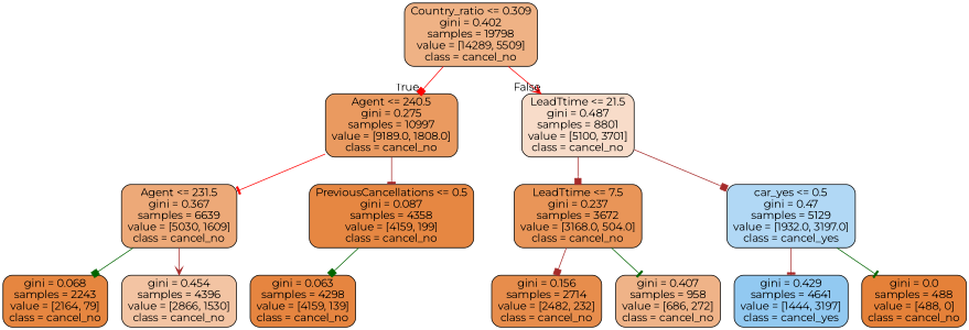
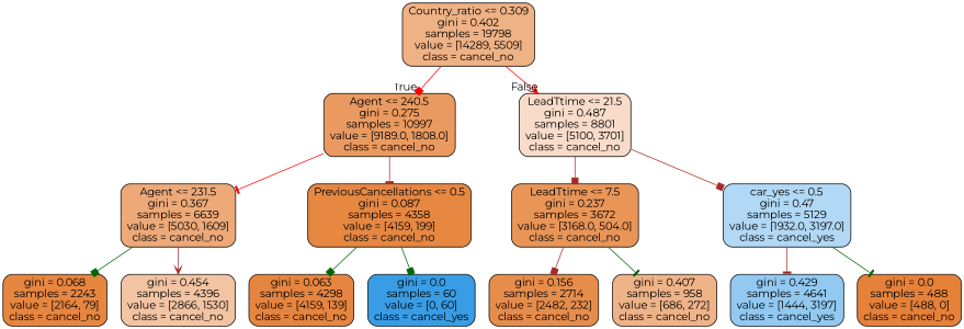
  digraph {
    fontname=Montserrat
    node [color=black fontname=Montserrat shape=box style="filled, rounded"]
    edge [fontname=Montserrat color=brown arrowhead=box]
    n1 [fillcolor="#efb285" label="Country_ratio <= 0.309\ngini = 0.402\nsamples = 19798\nvalue = [14289, 5509]\nclass = cancel_no"]
    n2 [fillcolor="#ea9a60" label="Agent <= 240.5\ngini = 0.275\nsamples = 10997\nvalue = [9189.0, 1808.0]\nclass = cancel_no"]
    n3 [fillcolor="#f8dcc9" label="LeadTtime <= 21.5\ngini = 0.487\nsamples = 8801\nvalue = [5100, 3701]\nclass = cancel_no"]
    n4 [fillcolor="#eda978" label="Agent <= 231.5\ngini = 0.367\nsamples = 6639\nvalue = [5030, 1609]\nclass = cancel_no"]
    n5 [fillcolor="#e68742" label="PreviousCancellations <= 0.5\ngini = 0.087\nsamples = 4358\nvalue = [4159, 199]\nclass = cancel_no"]
    n6 [fillcolor="#e68640" label="gini = 0.068\nsamples = 2243\nvalue = [2164, 79]\nclass = cancel_no"]
    n7 [fillcolor="#f3c4a3" label="gini = 0.454\nsamples = 4396\nvalue = [2866, 1530]\nclass = cancel_no"]
    n8 [fillcolor="#e68540" label="gini = 0.063\nsamples = 4298\nvalue = [4159, 139]\nclass = cancel_no"]
+   n9 [fillcolor="#399de5" label="gini = 0.0\nsamples = 60\nvalue = [0, 60]\nclass = cancel_yes"]
    n10 [fillcolor="#e99558" label="LeadTtime <= 7.5\ngini = 0.237\nsamples = 3672\nvalue = [3168.0, 504.0]\nclass = cancel_no"]
    n11 [fillcolor="#b1d8f5" label="car_yes <= 0.5\ngini = 0.47\nsamples = 5129\nvalue = [1932.0, 3197.0]\nclass = cancel_yes"]
    n12 [fillcolor="#e78d4c" label="gini = 0.156\nsamples = 2714\nvalue = [2482, 232]\nclass = cancel_no"]
    n13 [fillcolor="#efb388" label="gini = 0.407\nsamples = 958\nvalue = [686, 272]\nclass = cancel_no"]
    n14 [fillcolor="#92c9f1" label="gini = 0.429\nsamples = 4641\nvalue = [1444, 3197]\nclass = cancel_yes"]
    n15 [fillcolor="#e58139" label="gini = 0.0\nsamples = 488\nvalue = [488, 0]\nclass = cancel_no"]
    n1 -> n2 [headlabel=True labelangle=45 labeldistance=2.5 color=red]
    n1 -> n3 [headlabel=False labelangle=-45 labeldistance=2.5 color=red arrowhead=vee]
    n2 -> n4 [color=red arrowhead=tee]
    n2 -> n5 [arrowhead=tee]
    n3 -> n10
    n3 -> n11
    n4 -> n6 [color=darkgreen]
    n4 -> n7 [arrowhead=vee]
    n5 -> n8 [color=darkgreen]
+   n5 -> n9 [color=darkgreen]
    n10 -> n12
    n10 -> n13 [color=darkgreen arrowhead=tee]
    n11 -> n14 [arrowhead=tee]
    n11 -> n15 [color=darkgreen arrowhead=tee]
  }
